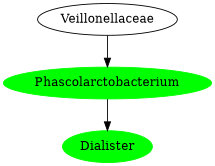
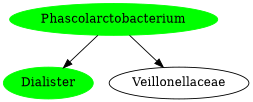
  digraph {
    node [color=green style=filled]
    n1 [label=Phascolarctobacterium]
    n2 [label=Dialister]
    n3 [label=Veillonellaceae color="" style=""]
    n1 -> n2
-   n3 -> n1
+   n1 -> n3
  }
